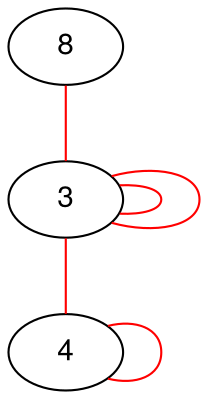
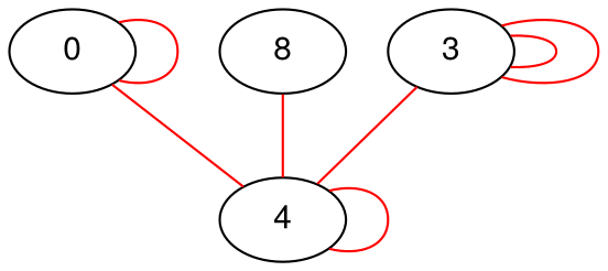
  graph {
    fontname="Helvetica,Arial,sans-serif"
    node [fontname="Helvetica,Arial,sans-serif"]
    edge [color=Red fontname="Helvetica,Arial,sans-serif"]
+   0
    4
    n3 [label=8]
    3
+   0 -- 0
+   0 -- 4
    4 -- 4
-   n3 -- 3
+   n3 -- 4
    3 -- 4
    3 -- 3
    3 -- 3
  }
